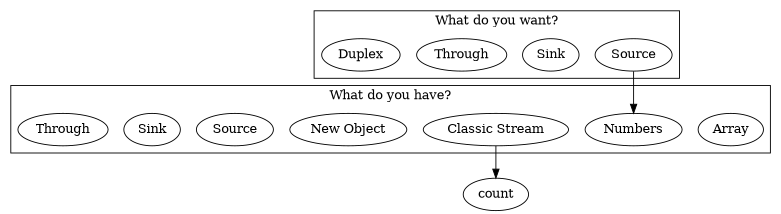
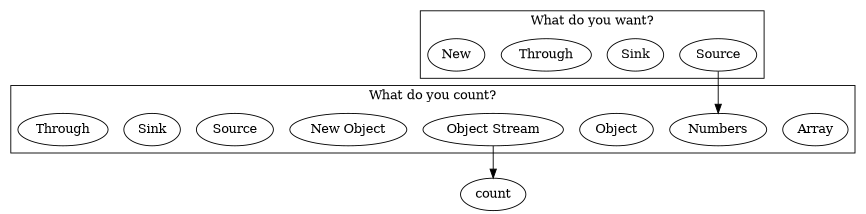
  digraph {
    n1 [label=Array]
    n2 [label=Numbers]
-   n4 [label="Classic Stream"]
+   n3 [label=Object]
+   n4 [label="Object Stream"]
    n5 [label="New Object"]
    n6 [label=Source]
    n7 [label=Sink]
    n8 [label=Through]
    Source
    Sink
    Through
-   Duplex
+   Duplex [label=New]
    count
    subgraph cluster_1 {
-     label="What do you have?"
+     label="What do you count?"
      n1
      n2
+     n3
      n4
      n5
      n6
      n7
      n8
    }
    subgraph cluster_2 {
      label="What do you want?"
      Source
      Sink
      Through
      Duplex
    }
    n4 -> count
    Source -> n2
  }
